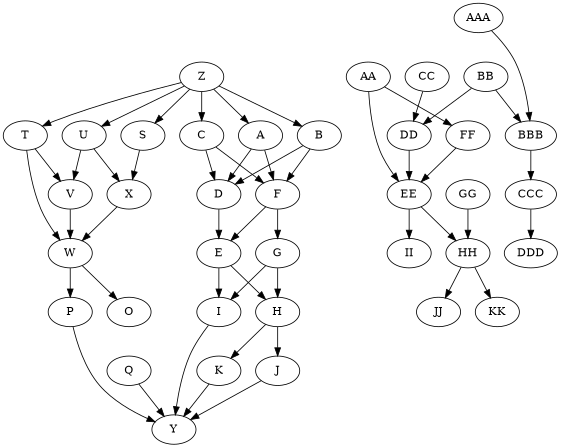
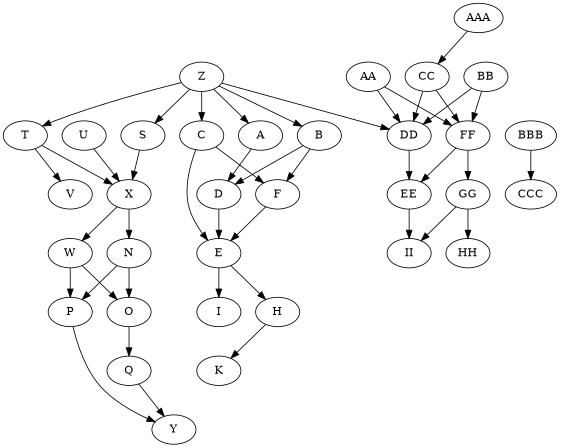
  digraph {
    A
    D
    F
    E
-   G
    H
    I
    B
    C
-   J
    K
    Y
    S
    X
    V
    W
+   N
    O
    P
    T
    U
    Q
    Z
    AA
    DD
    FF
    EE
    GG
    HH
    II
    BB
    CC
-   JJ
-   KK
    AAA
    BBB
    CCC
-   DDD
    A -> D
-   A -> F
    D -> E
    F -> E
-   F -> G
    E -> H
    E -> I
-   G -> H
-   G -> I
-   H -> J
    H -> K
-   I -> Y
    B -> D
    B -> F
-   C -> D
+   C -> E
    C -> F
-   J -> Y
-   K -> Y
    S -> X
    X -> W
-   V -> W
+   X -> N
    W -> O
    W -> P
+   N -> O
+   N -> P
+   O -> Q
    P -> Y
-   T -> W
+   T -> X
    T -> V
    U -> X
-   U -> V
    Q -> Y
    Z -> A
    Z -> B
    Z -> C
    Z -> S
    Z -> T
-   Z -> U
-   AA -> EE
+   Z -> DD
+   AA -> DD
    AA -> FF
    DD -> EE
    FF -> EE
-   EE -> HH
+   FF -> GG
    EE -> II
    GG -> HH
-   HH -> JJ
-   HH -> KK
+   GG -> II
    BB -> DD
-   BB -> BBB
+   BB -> FF
    CC -> DD
-   AAA -> BBB
+   CC -> FF
+   AAA -> CC
    BBB -> CCC
-   CCC -> DDD
  }
